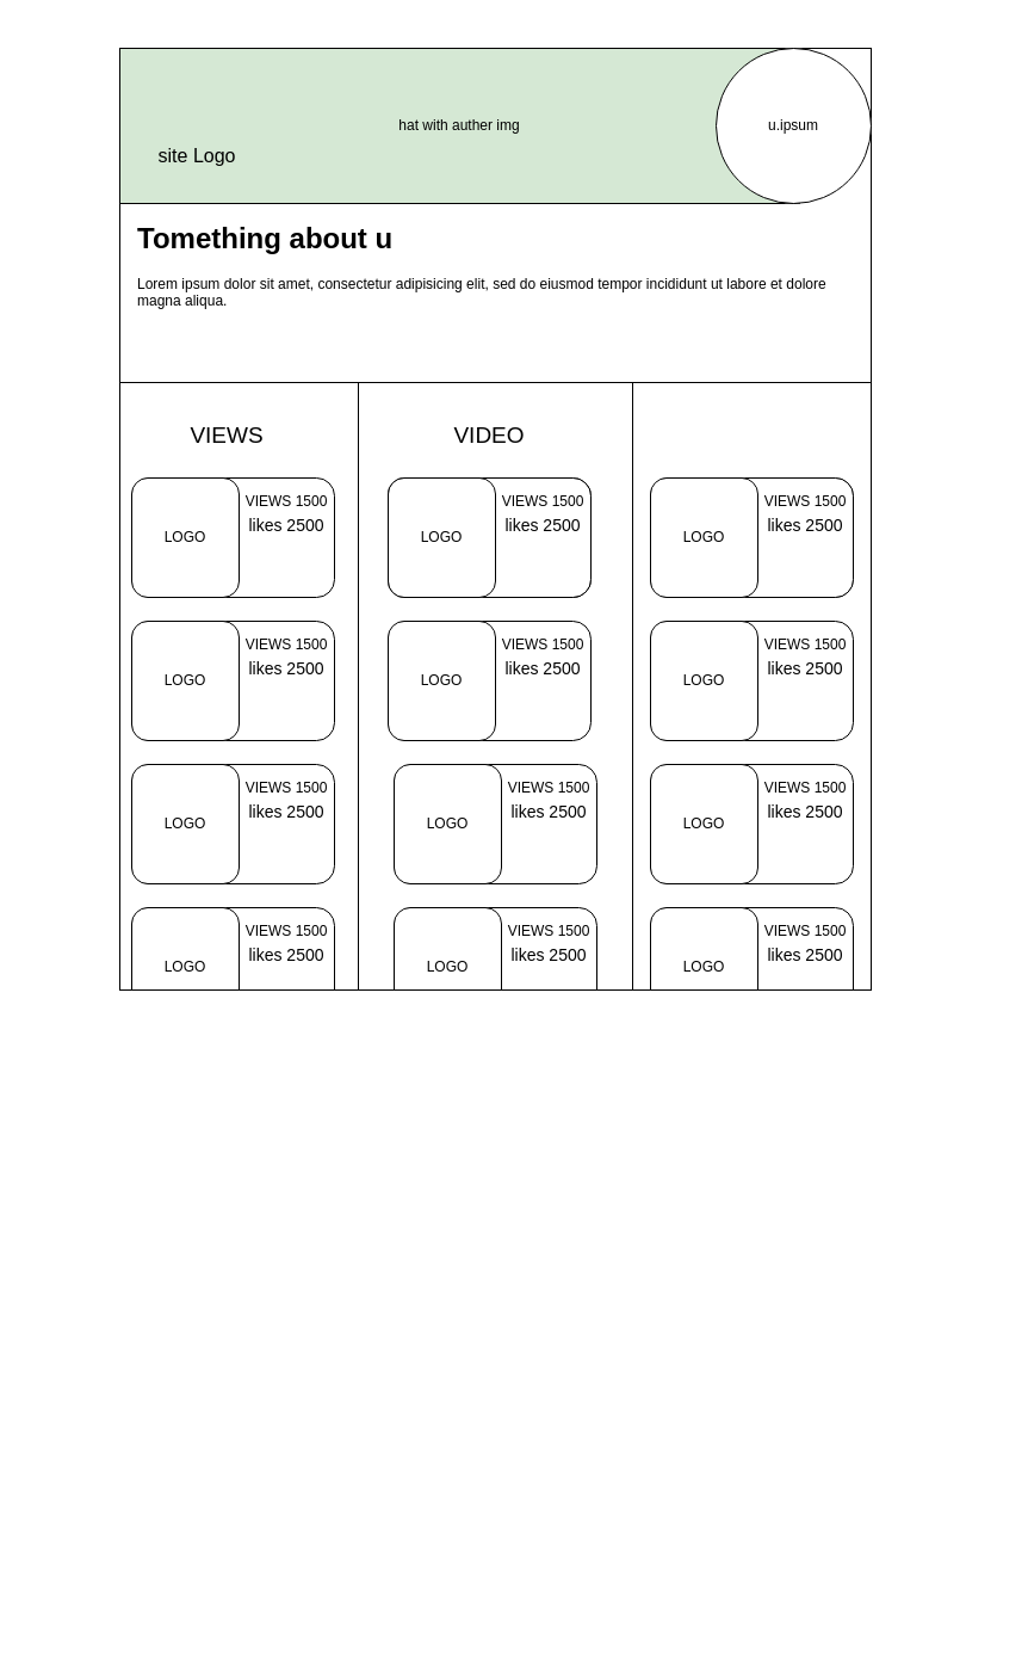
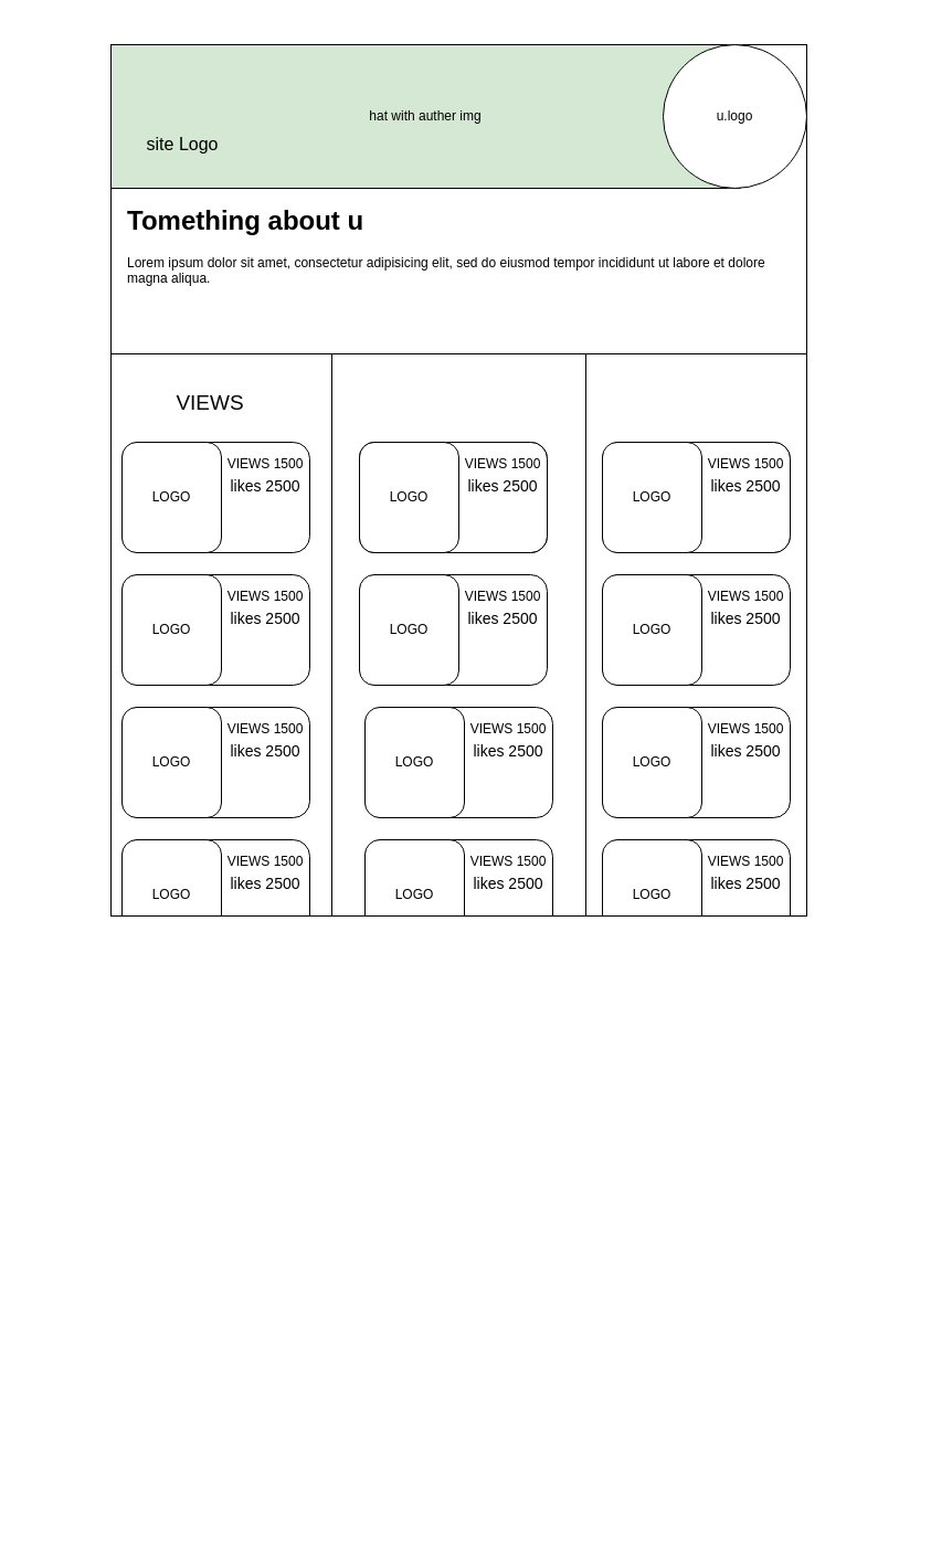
  <mxCell id="0" />
  <mxCell id="1" parent="0" />
  <mxCell id="2" value="" style="rounded=0;whiteSpace=wrap;html=1;strokeColor=#FFFFFF;" vertex="1" parent="1"><mxGeometry width="820" height="870" as="geometry" x="20" y="20" /></mxCell>
  <mxCell id="3" value="" style="rounded=0;whiteSpace=wrap;html=1;" vertex="1" parent="1"><mxGeometry x="100" y="40" width="630" height="790" as="geometry" /></mxCell>
  <mxCell id="4" value="hat with auther img" style="rounded=0;whiteSpace=wrap;html=1;fillColor=#d5e8d4;" vertex="1" parent="1"><mxGeometry x="100" y="40" width="570" height="130" as="geometry" /></mxCell>
- <mxCell id="5" value="u.ipsum" style="ellipse;whiteSpace=wrap;html=1;" vertex="1" parent="1"><mxGeometry x="600" y="40" width="130" height="130" as="geometry" /></mxCell>
+ <mxCell id="5" value="u.logo" style="ellipse;whiteSpace=wrap;html=1;" vertex="1" parent="1"><mxGeometry x="600" y="40" width="130" height="130" as="geometry" /></mxCell>
  <mxCell id="6" value="" style="shape=process;whiteSpace=wrap;html=1;backgroundOutline=1;size=0.317;" vertex="1" parent="1"><mxGeometry x="100" y="320" width="630" height="510" as="geometry" /></mxCell>
  <mxCell id="7" value="&lt;h1&gt;Tomething about u&lt;/h1&gt;&lt;p&gt;Lorem ipsum dolor sit amet, consectetur adipisicing elit, sed do eiusmod tempor incididunt ut labore et dolore magna aliqua.&lt;/p&gt;" style="text;html=1;strokeColor=none;fillColor=none;spacing=5;spacingTop=-20;whiteSpace=wrap;overflow=hidden;rounded=0;" vertex="1" parent="1"><mxGeometry x="110" y="180" width="600" height="130" as="geometry" /></mxCell>
  <mxCell id="8" value="&lt;font style=&quot;font-size: 19px&quot;&gt;VIEWS&lt;/font&gt;" style="text;html=1;strokeColor=none;fillColor=none;align=center;verticalAlign=middle;whiteSpace=wrap;rounded=0;" vertex="1" parent="1"><mxGeometry x="130" y="330" width="120" height="70" as="geometry" /></mxCell>
- <mxCell id="9" value="&lt;font style=&quot;font-size: 19px&quot;&gt;VIDEO&lt;/font&gt;" style="text;html=1;strokeColor=none;fillColor=none;align=center;verticalAlign=middle;whiteSpace=wrap;rounded=0;" vertex="1" parent="1"><mxGeometry x="350" y="330" width="120" height="70" as="geometry" /></mxCell>
  <mxCell id="10" value="" style="rounded=1;whiteSpace=wrap;html=1;" vertex="1" parent="1"><mxGeometry x="110" y="400" width="170" height="100" as="geometry" /></mxCell>
  <mxCell id="11" value="" style="rounded=1;whiteSpace=wrap;html=1;" vertex="1" parent="1"><mxGeometry x="325" y="400" width="170" height="100" as="geometry" /></mxCell>
  <mxCell id="12" value="" style="rounded=1;whiteSpace=wrap;html=1;" vertex="1" parent="1"><mxGeometry x="545" y="400" width="170" height="100" as="geometry" /></mxCell>
  <mxCell id="13" value="LOGO" style="rounded=1;whiteSpace=wrap;html=1;" vertex="1" parent="1"><mxGeometry x="110" y="400" width="90" height="100" as="geometry" /></mxCell>
  <mxCell id="14" value="VIEWS 1500" style="text;html=1;strokeColor=none;fillColor=none;align=center;verticalAlign=middle;whiteSpace=wrap;rounded=0;" vertex="1" parent="1"><mxGeometry x="200" y="410" width="80" height="20" as="geometry" /></mxCell>
  <mxCell id="15" value="" style="rounded=1;whiteSpace=wrap;html=1;" vertex="1" parent="1"><mxGeometry x="110" y="520" width="170" height="100" as="geometry" /></mxCell>
  <mxCell id="16" value="VIEWS 1500" style="text;html=1;strokeColor=none;fillColor=none;align=center;verticalAlign=middle;whiteSpace=wrap;rounded=0;" vertex="1" parent="1"><mxGeometry x="200" y="530" width="80" height="20" as="geometry" /></mxCell>
  <mxCell id="17" value="LOGO" style="rounded=1;whiteSpace=wrap;html=1;" vertex="1" parent="1"><mxGeometry x="110" y="520" width="90" height="100" as="geometry" /></mxCell>
  <mxCell id="18" value="" style="rounded=1;whiteSpace=wrap;html=1;" vertex="1" parent="1"><mxGeometry x="110" y="640" width="170" height="100" as="geometry" /></mxCell>
  <mxCell id="19" value="VIEWS 1500" style="text;html=1;strokeColor=none;fillColor=none;align=center;verticalAlign=middle;whiteSpace=wrap;rounded=0;" vertex="1" parent="1"><mxGeometry x="200" y="650" width="80" height="20" as="geometry" /></mxCell>
  <mxCell id="20" value="LOGO" style="rounded=1;whiteSpace=wrap;html=1;" vertex="1" parent="1"><mxGeometry x="110" y="640" width="90" height="100" as="geometry" /></mxCell>
  <mxCell id="21" value="" style="rounded=1;whiteSpace=wrap;html=1;" vertex="1" parent="1"><mxGeometry x="110" y="760" width="170" height="100" as="geometry" /></mxCell>
  <mxCell id="22" value="VIEWS 1500" style="text;html=1;strokeColor=none;fillColor=none;align=center;verticalAlign=middle;whiteSpace=wrap;rounded=0;" vertex="1" parent="1"><mxGeometry x="200" y="770" width="80" height="20" as="geometry" /></mxCell>
  <mxCell id="23" value="LOGO" style="rounded=1;whiteSpace=wrap;html=1;" vertex="1" parent="1"><mxGeometry x="110" y="760" width="90" height="100" as="geometry" /></mxCell>
  <mxCell id="24" value="LOGO" style="rounded=1;whiteSpace=wrap;html=1;" vertex="1" parent="1"><mxGeometry x="325" y="400" width="90" height="100" as="geometry" /></mxCell>
  <mxCell id="25" value="" style="rounded=1;whiteSpace=wrap;html=1;" vertex="1" parent="1"><mxGeometry x="325" y="400" width="170" height="100" as="geometry" /></mxCell>
  <mxCell id="26" value="VIEWS 1500" style="text;html=1;strokeColor=none;fillColor=none;align=center;verticalAlign=middle;whiteSpace=wrap;rounded=0;" vertex="1" parent="1"><mxGeometry x="415" y="410" width="80" height="20" as="geometry" /></mxCell>
  <mxCell id="27" value="" style="rounded=1;whiteSpace=wrap;html=1;" vertex="1" parent="1"><mxGeometry x="325" y="400" width="170" height="100" as="geometry" /></mxCell>
  <mxCell id="28" value="LOGO" style="rounded=1;whiteSpace=wrap;html=1;" vertex="1" parent="1"><mxGeometry x="325" y="400" width="90" height="100" as="geometry" /></mxCell>
  <mxCell id="29" value="VIEWS 1500" style="text;html=1;strokeColor=none;fillColor=none;align=center;verticalAlign=middle;whiteSpace=wrap;rounded=0;" vertex="1" parent="1"><mxGeometry x="415" y="410" width="80" height="20" as="geometry" /></mxCell>
  <mxCell id="30" value="" style="rounded=1;whiteSpace=wrap;html=1;" vertex="1" parent="1"><mxGeometry x="325" y="520" width="170" height="100" as="geometry" /></mxCell>
  <mxCell id="31" value="VIEWS 1500" style="text;html=1;strokeColor=none;fillColor=none;align=center;verticalAlign=middle;whiteSpace=wrap;rounded=0;" vertex="1" parent="1"><mxGeometry x="415" y="530" width="80" height="20" as="geometry" /></mxCell>
  <mxCell id="32" value="LOGO" style="rounded=1;whiteSpace=wrap;html=1;" vertex="1" parent="1"><mxGeometry x="325" y="520" width="90" height="100" as="geometry" /></mxCell>
  <mxCell id="33" value="" style="rounded=1;whiteSpace=wrap;html=1;" vertex="1" parent="1"><mxGeometry x="330" y="640" width="170" height="100" as="geometry" /></mxCell>
  <mxCell id="34" value="VIEWS 1500" style="text;html=1;strokeColor=none;fillColor=none;align=center;verticalAlign=middle;whiteSpace=wrap;rounded=0;" vertex="1" parent="1"><mxGeometry x="420" y="650" width="80" height="20" as="geometry" /></mxCell>
  <mxCell id="35" value="LOGO" style="rounded=1;whiteSpace=wrap;html=1;" vertex="1" parent="1"><mxGeometry x="330" y="640" width="90" height="100" as="geometry" /></mxCell>
  <mxCell id="36" value="" style="rounded=1;whiteSpace=wrap;html=1;" vertex="1" parent="1"><mxGeometry x="330" y="760" width="170" height="100" as="geometry" /></mxCell>
  <mxCell id="37" value="VIEWS 1500" style="text;html=1;strokeColor=none;fillColor=none;align=center;verticalAlign=middle;whiteSpace=wrap;rounded=0;" vertex="1" parent="1"><mxGeometry x="420" y="770" width="80" height="20" as="geometry" /></mxCell>
  <mxCell id="38" value="LOGO" style="rounded=1;whiteSpace=wrap;html=1;" vertex="1" parent="1"><mxGeometry x="330" y="760" width="90" height="100" as="geometry" /></mxCell>
  <mxCell id="39" value="" style="rounded=1;whiteSpace=wrap;html=1;" vertex="1" parent="1"><mxGeometry x="545" y="760" width="170" height="100" as="geometry" /></mxCell>
  <mxCell id="40" value="VIEWS 1500" style="text;html=1;strokeColor=none;fillColor=none;align=center;verticalAlign=middle;whiteSpace=wrap;rounded=0;" vertex="1" parent="1"><mxGeometry x="635" y="770" width="80" height="20" as="geometry" /></mxCell>
  <mxCell id="41" value="LOGO" style="rounded=1;whiteSpace=wrap;html=1;" vertex="1" parent="1"><mxGeometry x="545" y="760" width="90" height="100" as="geometry" /></mxCell>
  <mxCell id="42" value="" style="rounded=1;whiteSpace=wrap;html=1;" vertex="1" parent="1"><mxGeometry x="545" y="640" width="170" height="100" as="geometry" /></mxCell>
  <mxCell id="43" value="LOGO" style="rounded=1;whiteSpace=wrap;html=1;" vertex="1" parent="1"><mxGeometry x="545" y="640" width="90" height="100" as="geometry" /></mxCell>
  <mxCell id="44" value="VIEWS 1500" style="text;html=1;strokeColor=none;fillColor=none;align=center;verticalAlign=middle;whiteSpace=wrap;rounded=0;" vertex="1" parent="1"><mxGeometry x="635" y="650" width="80" height="20" as="geometry" /></mxCell>
  <mxCell id="45" value="" style="rounded=1;whiteSpace=wrap;html=1;" vertex="1" parent="1"><mxGeometry x="545" y="520" width="170" height="100" as="geometry" /></mxCell>
  <mxCell id="46" value="LOGO" style="rounded=1;whiteSpace=wrap;html=1;" vertex="1" parent="1"><mxGeometry x="545" y="520" width="90" height="100" as="geometry" /></mxCell>
  <mxCell id="47" value="VIEWS 1500" style="text;html=1;strokeColor=none;fillColor=none;align=center;verticalAlign=middle;whiteSpace=wrap;rounded=0;" vertex="1" parent="1"><mxGeometry x="635" y="530" width="80" height="20" as="geometry" /></mxCell>
  <mxCell id="48" value="" style="rounded=1;whiteSpace=wrap;html=1;" vertex="1" parent="1"><mxGeometry x="545" y="400" width="170" height="100" as="geometry" /></mxCell>
  <mxCell id="49" value="LOGO" style="rounded=1;whiteSpace=wrap;html=1;" vertex="1" parent="1"><mxGeometry x="545" y="400" width="90" height="100" as="geometry" /></mxCell>
  <mxCell id="50" value="VIEWS 1500" style="text;html=1;strokeColor=none;fillColor=none;align=center;verticalAlign=middle;whiteSpace=wrap;rounded=0;" vertex="1" parent="1"><mxGeometry x="635" y="410" width="80" height="20" as="geometry" /></mxCell>
  <mxCell id="51" value="" style="rounded=0;whiteSpace=wrap;html=1;strokeColor=#FFFFFF;rotation=-180;" vertex="1" parent="1"><mxGeometry x="25" y="830" width="815" height="548" as="geometry" /></mxCell>
  <mxCell id="52" value="" style="endArrow=none;html=1;" edge="1" parent="1"><mxGeometry width="50" height="50" relative="1" as="geometry"><mxPoint x="100" y="829" as="sourcePoint" /><mxPoint x="730" y="829" as="targetPoint" /></mxGeometry></mxCell>
  <mxCell id="53" value="&lt;font style=&quot;font-size: 16px&quot;&gt;site Logo&lt;/font&gt;" style="text;html=1;strokeColor=none;fillColor=none;align=center;verticalAlign=middle;whiteSpace=wrap;rounded=0;" vertex="1" parent="1"><mxGeometry x="110" y="115" width="110" height="30" as="geometry" /></mxCell>
  <mxCell id="54" value="&lt;font style=&quot;font-size: 14px&quot;&gt;likes 2500&lt;/font&gt;" style="text;html=1;strokeColor=none;fillColor=none;align=center;verticalAlign=middle;whiteSpace=wrap;rounded=0;" vertex="1" parent="1"><mxGeometry x="205" y="430" width="70" height="20" as="geometry" /></mxCell>
  <mxCell id="55" value="&lt;font style=&quot;font-size: 14px&quot;&gt;likes 2500&lt;/font&gt;" style="text;html=1;strokeColor=none;fillColor=none;align=center;verticalAlign=middle;whiteSpace=wrap;rounded=0;" vertex="1" parent="1"><mxGeometry x="205" y="550" width="70" height="20" as="geometry" /></mxCell>
  <mxCell id="56" value="&lt;font style=&quot;font-size: 14px&quot;&gt;likes 2500&lt;/font&gt;" style="text;html=1;strokeColor=none;fillColor=none;align=center;verticalAlign=middle;whiteSpace=wrap;rounded=0;" vertex="1" parent="1"><mxGeometry x="205" y="670" width="70" height="20" as="geometry" /></mxCell>
  <mxCell id="57" value="&lt;font style=&quot;font-size: 14px&quot;&gt;likes 2500&lt;/font&gt;" style="text;html=1;strokeColor=none;fillColor=none;align=center;verticalAlign=middle;whiteSpace=wrap;rounded=0;" vertex="1" parent="1"><mxGeometry x="205" y="790" width="70" height="20" as="geometry" /></mxCell>
  <mxCell id="58" value="&lt;font style=&quot;font-size: 14px&quot;&gt;likes 2500&lt;/font&gt;" style="text;html=1;strokeColor=none;fillColor=none;align=center;verticalAlign=middle;whiteSpace=wrap;rounded=0;" vertex="1" parent="1"><mxGeometry x="425" y="790" width="70" height="20" as="geometry" /></mxCell>
  <mxCell id="59" value="&lt;font style=&quot;font-size: 14px&quot;&gt;likes 2500&lt;/font&gt;" style="text;html=1;strokeColor=none;fillColor=none;align=center;verticalAlign=middle;whiteSpace=wrap;rounded=0;" vertex="1" parent="1"><mxGeometry x="425" y="670" width="70" height="20" as="geometry" /></mxCell>
  <mxCell id="60" value="&lt;font style=&quot;font-size: 14px&quot;&gt;likes 2500&lt;/font&gt;" style="text;html=1;strokeColor=none;fillColor=none;align=center;verticalAlign=middle;whiteSpace=wrap;rounded=0;" vertex="1" parent="1"><mxGeometry x="420" y="550" width="70" height="20" as="geometry" /></mxCell>
  <mxCell id="61" value="&lt;font style=&quot;font-size: 14px&quot;&gt;likes 2500&lt;/font&gt;" style="text;html=1;strokeColor=none;fillColor=none;align=center;verticalAlign=middle;whiteSpace=wrap;rounded=0;" vertex="1" parent="1"><mxGeometry x="420" y="430" width="70" height="20" as="geometry" /></mxCell>
  <mxCell id="62" value="&lt;font style=&quot;font-size: 14px&quot;&gt;likes 2500&lt;/font&gt;" style="text;html=1;strokeColor=none;fillColor=none;align=center;verticalAlign=middle;whiteSpace=wrap;rounded=0;" vertex="1" parent="1"><mxGeometry x="640" y="790" width="70" height="20" as="geometry" /></mxCell>
  <mxCell id="63" value="&lt;font style=&quot;font-size: 14px&quot;&gt;likes 2500&lt;/font&gt;" style="text;html=1;strokeColor=none;fillColor=none;align=center;verticalAlign=middle;whiteSpace=wrap;rounded=0;" vertex="1" parent="1"><mxGeometry x="640" y="670" width="70" height="20" as="geometry" /></mxCell>
  <mxCell id="64" value="&lt;font style=&quot;font-size: 14px&quot;&gt;likes 2500&lt;/font&gt;" style="text;html=1;strokeColor=none;fillColor=none;align=center;verticalAlign=middle;whiteSpace=wrap;rounded=0;" vertex="1" parent="1"><mxGeometry x="640" y="550" width="70" height="20" as="geometry" /></mxCell>
  <mxCell id="65" value="&lt;font style=&quot;font-size: 14px&quot;&gt;likes 2500&lt;/font&gt;" style="text;html=1;strokeColor=none;fillColor=none;align=center;verticalAlign=middle;whiteSpace=wrap;rounded=0;" vertex="1" parent="1"><mxGeometry x="640" y="430" width="70" height="20" as="geometry" /></mxCell>
